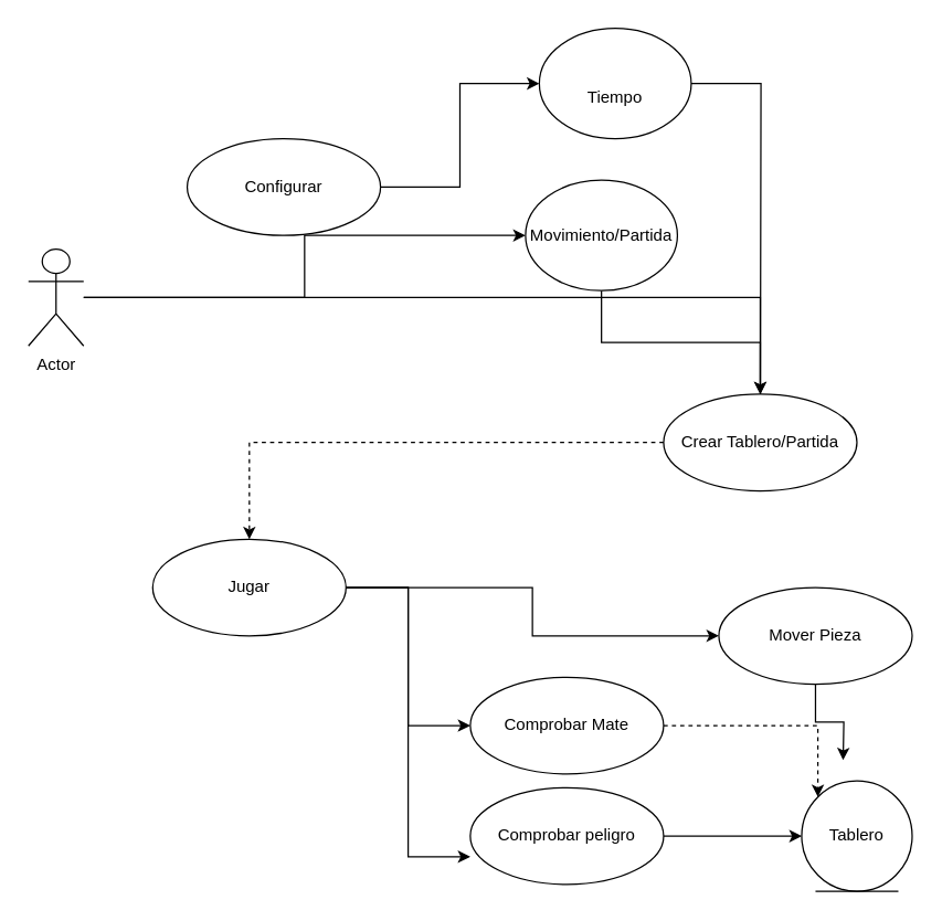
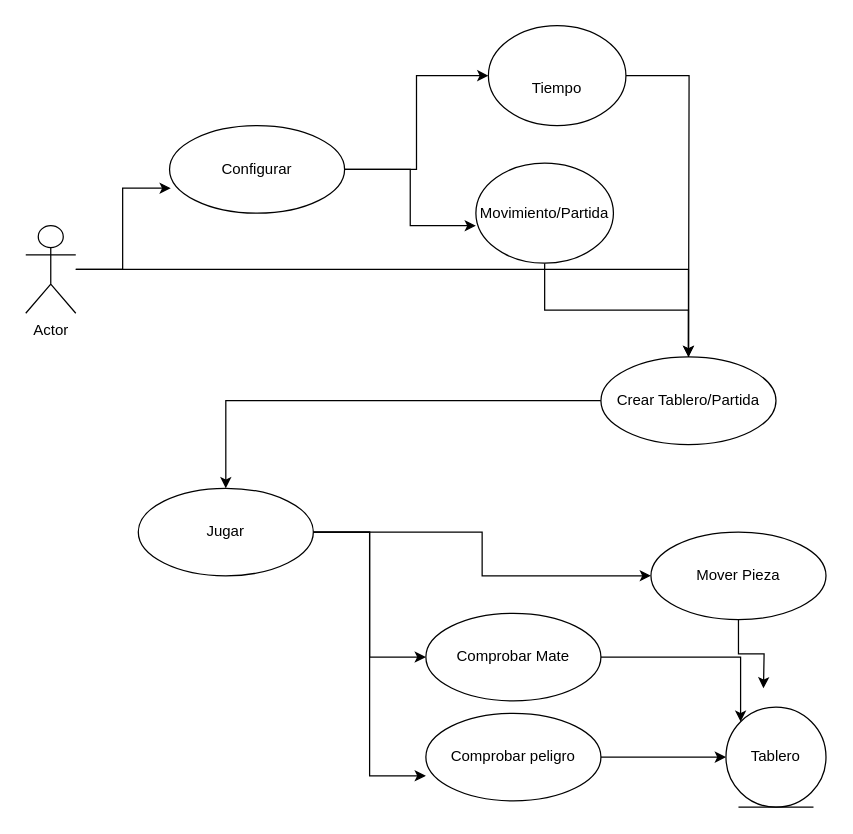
  <mxCell id="0" />
  <mxCell id="1" parent="0" />
- <mxCell id="2" style="edgeStyle=orthogonalEdgeStyle;rounded=0;orthogonalLoop=1;jettySize=auto;html=1;" edge="1" parent="1" source="4" target="8"><mxGeometry relative="1" as="geometry" /></mxCell>
+ <mxCell id="2" style="edgeStyle=orthogonalEdgeStyle;rounded=0;orthogonalLoop=1;jettySize=auto;html=1;entryX=0.007;entryY=0.714;entryDx=0;entryDy=0;entryPerimeter=0;" edge="1" parent="1" source="4" target="12"><mxGeometry relative="1" as="geometry" /></mxCell>
  <mxCell id="3" style="edgeStyle=orthogonalEdgeStyle;rounded=0;orthogonalLoop=1;jettySize=auto;html=1;" edge="1" parent="1" source="4" target="14"><mxGeometry relative="1" as="geometry" /></mxCell>
  <mxCell id="4" value="Actor" style="shape=umlActor;verticalLabelPosition=bottom;labelBackgroundColor=#ffffff;verticalAlign=top;html=1;outlineConnect=0;" vertex="1" parent="1"><mxGeometry x="20" y="180" width="40" height="70" as="geometry" /></mxCell>
  <mxCell id="5" style="edgeStyle=orthogonalEdgeStyle;rounded=0;orthogonalLoop=1;jettySize=auto;html=1;" edge="1" parent="1" source="6"><mxGeometry relative="1" as="geometry"><mxPoint x="550" y="320" as="targetPoint" /></mxGeometry></mxCell>
  <mxCell id="6" value="" style="ellipse;whiteSpace=wrap;html=1;" vertex="1" parent="1"><mxGeometry x="390" y="20" width="110" height="80" as="geometry" /></mxCell>
  <mxCell id="7" style="edgeStyle=orthogonalEdgeStyle;rounded=0;orthogonalLoop=1;jettySize=auto;html=1;" edge="1" parent="1" source="8" target="14"><mxGeometry relative="1" as="geometry"><mxPoint x="550" y="320" as="targetPoint" /></mxGeometry></mxCell>
  <mxCell id="8" value="Movimiento/Partida" style="ellipse;whiteSpace=wrap;html=1;" vertex="1" parent="1"><mxGeometry x="380" y="130" width="110" height="80" as="geometry" /></mxCell>
  <mxCell id="9" value="Tiempo" style="text;html=1;strokeColor=none;fillColor=none;align=center;verticalAlign=middle;whiteSpace=wrap;rounded=0;" vertex="1" parent="1"><mxGeometry x="425" y="60" width="40" height="20" as="geometry" /></mxCell>
  <mxCell id="10" style="edgeStyle=orthogonalEdgeStyle;rounded=0;orthogonalLoop=1;jettySize=auto;html=1;" edge="1" parent="1" source="12" target="6"><mxGeometry relative="1" as="geometry" /></mxCell>
+ <mxCell id="11" style="edgeStyle=orthogonalEdgeStyle;rounded=0;orthogonalLoop=1;jettySize=auto;html=1;entryX=0;entryY=0.625;entryDx=0;entryDy=0;entryPerimeter=0;" edge="1" parent="1" source="12" target="8"><mxGeometry relative="1" as="geometry" /></mxCell>
  <mxCell id="12" value="Configurar" style="ellipse;whiteSpace=wrap;html=1;" vertex="1" parent="1"><mxGeometry x="135" y="100" width="140" height="70" as="geometry" /></mxCell>
- <mxCell id="13" style="edgeStyle=orthogonalEdgeStyle;rounded=0;orthogonalLoop=1;jettySize=auto;html=1;entryX=0.5;entryY=0;entryDx=0;entryDy=0;dashed=1;" edge="1" parent="1" source="14" target="18"><mxGeometry relative="1" as="geometry"><mxPoint x="330" y="320" as="targetPoint" /></mxGeometry></mxCell>
+ <mxCell id="13" style="edgeStyle=orthogonalEdgeStyle;rounded=0;orthogonalLoop=1;jettySize=auto;html=1;entryX=0.5;entryY=0;entryDx=0;entryDy=0;" edge="1" parent="1" source="14" target="18"><mxGeometry relative="1" as="geometry"><mxPoint x="330" y="320" as="targetPoint" /></mxGeometry></mxCell>
  <mxCell id="14" value="Crear Tablero/Partida" style="ellipse;whiteSpace=wrap;html=1;" vertex="1" parent="1"><mxGeometry x="480" y="285" width="140" height="70" as="geometry" /></mxCell>
  <mxCell id="15" style="edgeStyle=orthogonalEdgeStyle;rounded=0;orthogonalLoop=1;jettySize=auto;html=1;entryX=0;entryY=0.5;entryDx=0;entryDy=0;" edge="1" parent="1" source="18" target="20"><mxGeometry relative="1" as="geometry" /></mxCell>
  <mxCell id="16" style="edgeStyle=orthogonalEdgeStyle;rounded=0;orthogonalLoop=1;jettySize=auto;html=1;entryX=0;entryY=0.5;entryDx=0;entryDy=0;" edge="1" parent="1" source="18" target="22"><mxGeometry relative="1" as="geometry" /></mxCell>
  <mxCell id="17" style="edgeStyle=orthogonalEdgeStyle;rounded=0;orthogonalLoop=1;jettySize=auto;html=1;entryX=0;entryY=0.714;entryDx=0;entryDy=0;entryPerimeter=0;" edge="1" parent="1" source="18" target="24"><mxGeometry relative="1" as="geometry" /></mxCell>
  <mxCell id="18" value="Jugar" style="ellipse;whiteSpace=wrap;html=1;" vertex="1" parent="1"><mxGeometry x="110" y="390" width="140" height="70" as="geometry" /></mxCell>
  <mxCell id="19" style="edgeStyle=orthogonalEdgeStyle;rounded=0;orthogonalLoop=1;jettySize=auto;html=1;" edge="1" parent="1" source="20"><mxGeometry relative="1" as="geometry"><mxPoint x="610" y="550" as="targetPoint" /></mxGeometry></mxCell>
  <mxCell id="20" value="Mover Pieza" style="ellipse;whiteSpace=wrap;html=1;" vertex="1" parent="1"><mxGeometry x="520" y="425" width="140" height="70" as="geometry" /></mxCell>
- <mxCell id="21" style="edgeStyle=orthogonalEdgeStyle;rounded=0;orthogonalLoop=1;jettySize=auto;html=1;entryX=0;entryY=0;entryDx=0;entryDy=0;dashed=1;" edge="1" parent="1" source="22" target="25"><mxGeometry relative="1" as="geometry" /></mxCell>
+ <mxCell id="21" style="edgeStyle=orthogonalEdgeStyle;rounded=0;orthogonalLoop=1;jettySize=auto;html=1;entryX=0;entryY=0;entryDx=0;entryDy=0;" edge="1" parent="1" source="22" target="25"><mxGeometry relative="1" as="geometry" /></mxCell>
  <mxCell id="22" value="Comprobar Mate" style="ellipse;whiteSpace=wrap;html=1;" vertex="1" parent="1"><mxGeometry x="340" y="490" width="140" height="70" as="geometry" /></mxCell>
  <mxCell id="23" style="edgeStyle=orthogonalEdgeStyle;rounded=0;orthogonalLoop=1;jettySize=auto;html=1;entryX=0;entryY=0.5;entryDx=0;entryDy=0;" edge="1" parent="1" source="24" target="25"><mxGeometry relative="1" as="geometry" /></mxCell>
  <mxCell id="24" value="Comprobar peligro" style="ellipse;whiteSpace=wrap;html=1;" vertex="1" parent="1"><mxGeometry x="340" y="570" width="140" height="70" as="geometry" /></mxCell>
  <mxCell id="25" value="Tablero" style="ellipse;shape=umlEntity;whiteSpace=wrap;html=1;" vertex="1" parent="1"><mxGeometry x="580" y="565" width="80" height="80" as="geometry" /></mxCell>
